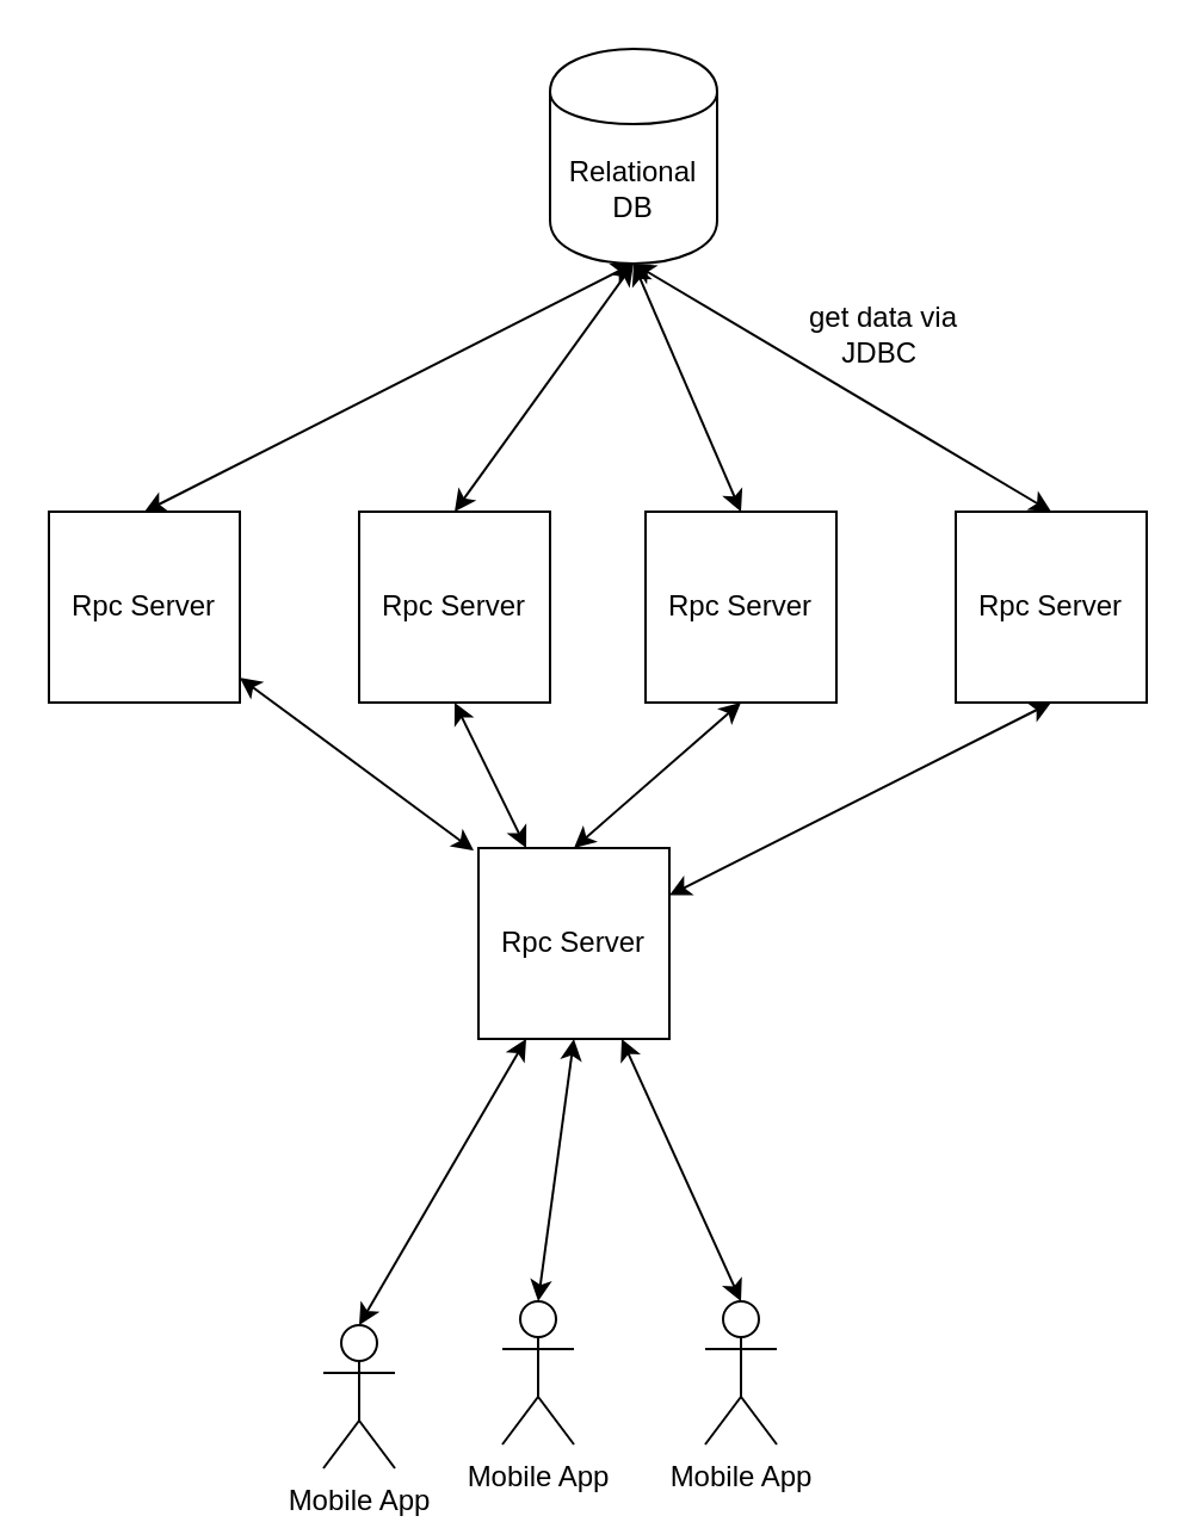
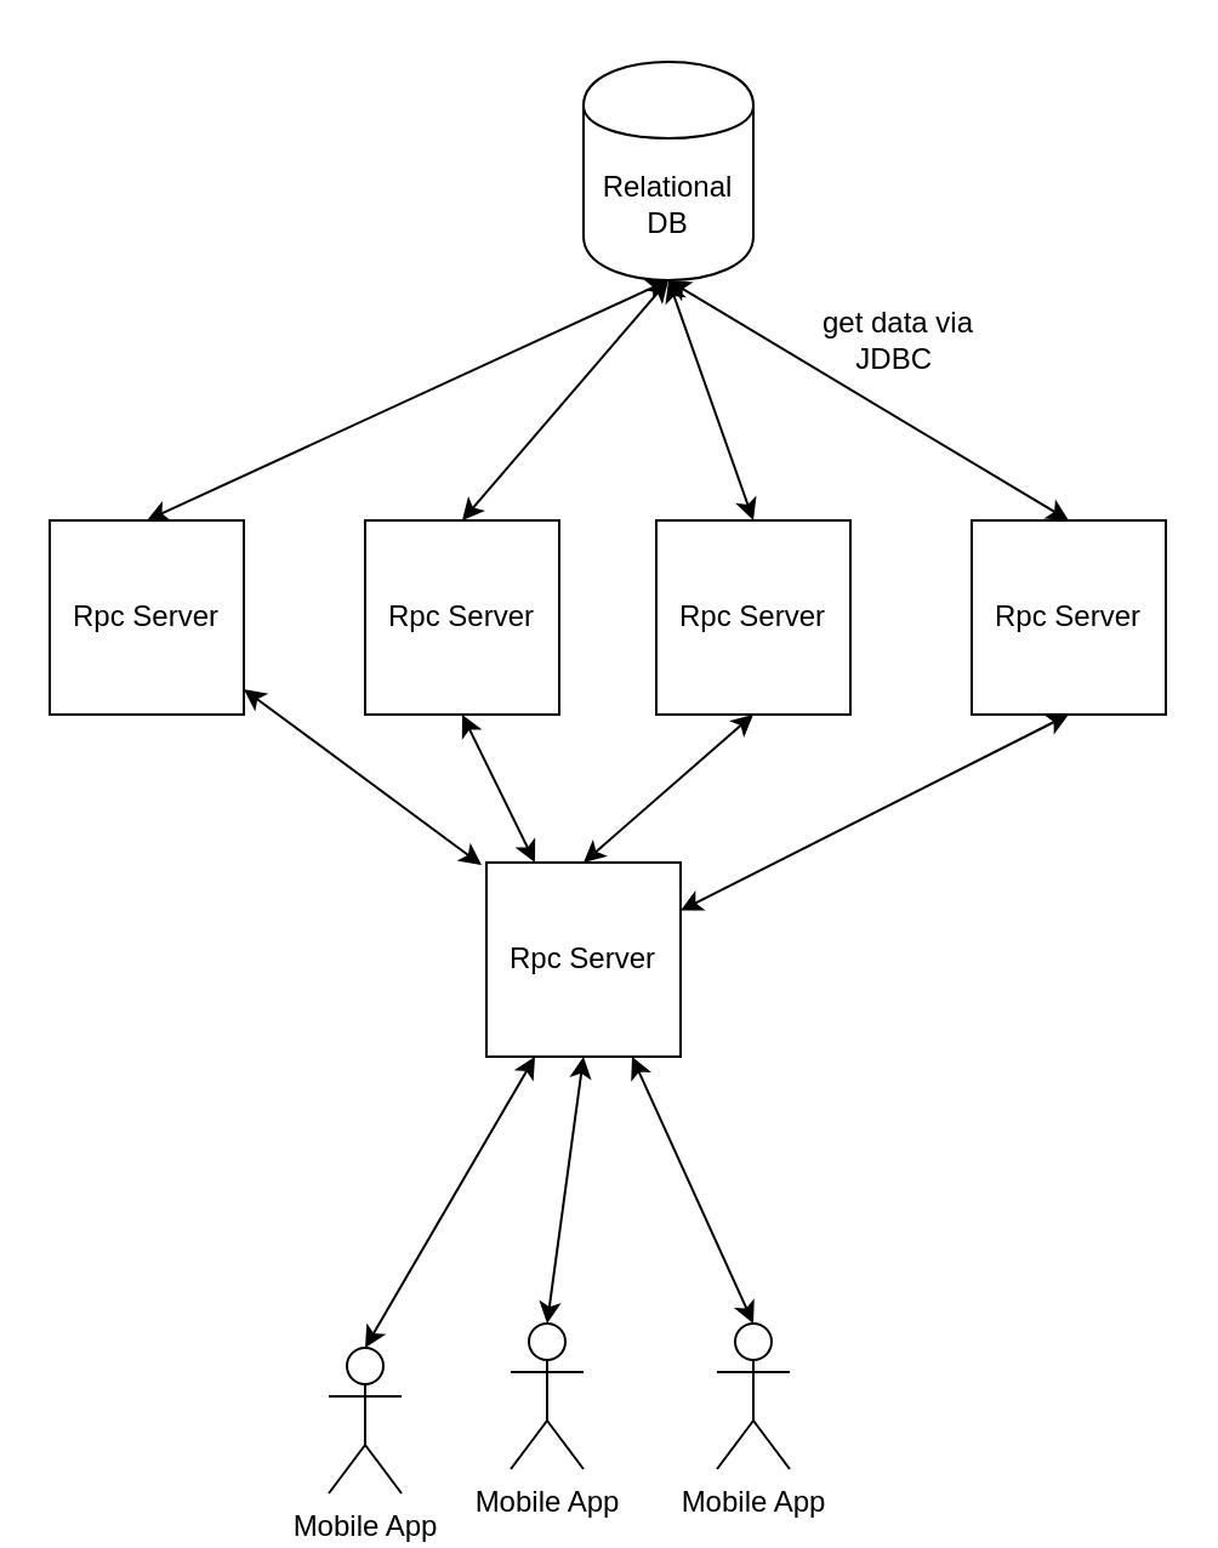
  <mxCell id="0" />
  <mxCell id="1" parent="0" />
  <mxCell id="2" value="Rpc Server" style="whiteSpace=wrap;html=1;aspect=fixed;" vertex="1" parent="1"><mxGeometry x="150" y="214" width="80" height="80" as="geometry" /></mxCell>
  <mxCell id="3" value="Rpc Server" style="whiteSpace=wrap;html=1;aspect=fixed;" vertex="1" parent="1"><mxGeometry x="20" y="214" width="80" height="80" as="geometry" /></mxCell>
  <mxCell id="4" value="Rpc Server" style="whiteSpace=wrap;html=1;aspect=fixed;" vertex="1" parent="1"><mxGeometry x="270" y="214" width="80" height="80" as="geometry" /></mxCell>
  <mxCell id="5" value="Rpc Server" style="whiteSpace=wrap;html=1;aspect=fixed;" vertex="1" parent="1"><mxGeometry x="400" y="214" width="80" height="80" as="geometry" /></mxCell>
  <mxCell id="6" value="" style="endArrow=classic;startArrow=classic;html=1;exitX=-0.025;exitY=0.013;exitDx=0;exitDy=0;exitPerimeter=0;" edge="1" parent="1" source="22" target="3"><mxGeometry width="50" height="50" relative="1" as="geometry"><mxPoint x="200" y="450" as="sourcePoint" /><mxPoint x="110" y="330" as="targetPoint" /></mxGeometry></mxCell>
  <mxCell id="7" value="" style="endArrow=classic;startArrow=classic;html=1;entryX=0.5;entryY=1;entryDx=0;entryDy=0;exitX=0.25;exitY=0;exitDx=0;exitDy=0;" edge="1" parent="1" source="22" target="2"><mxGeometry width="50" height="50" relative="1" as="geometry"><mxPoint x="218" y="418" as="sourcePoint" /><mxPoint x="120" y="370" as="targetPoint" /></mxGeometry></mxCell>
  <mxCell id="8" value="" style="endArrow=classic;startArrow=classic;html=1;entryX=0.5;entryY=1;entryDx=0;entryDy=0;exitX=0.5;exitY=0;exitDx=0;exitDy=0;" edge="1" parent="1" source="22" target="4"><mxGeometry width="50" height="50" relative="1" as="geometry"><mxPoint x="260" y="405" as="sourcePoint" /><mxPoint x="130" y="380" as="targetPoint" /></mxGeometry></mxCell>
  <mxCell id="9" value="" style="endArrow=classic;startArrow=classic;html=1;entryX=0.5;entryY=1;entryDx=0;entryDy=0;" edge="1" parent="1" source="22" target="5"><mxGeometry width="50" height="50" relative="1" as="geometry"><mxPoint x="302" y="418" as="sourcePoint" /><mxPoint x="140" y="390" as="targetPoint" /></mxGeometry></mxCell>
- <mxCell id="10" value="Relational&lt;br&gt;DB&lt;br&gt;" style="shape=cylinder;whiteSpace=wrap;html=1;boundedLbl=1;backgroundOutline=1;" vertex="1" parent="1"><mxGeometry x="230" y="20" width="70" height="90" as="geometry" /></mxCell>
+ <mxCell id="10" value="Relational&lt;br&gt;DB&lt;br&gt;" style="shape=cylinder;whiteSpace=wrap;html=1;boundedLbl=1;backgroundOutline=1;" vertex="1" parent="1"><mxGeometry x="240" y="25" width="70" height="90" as="geometry" /></mxCell>
  <mxCell id="11" value="" style="endArrow=classic;startArrow=classic;html=1;exitX=0.5;exitY=0;exitDx=0;exitDy=0;entryX=0.5;entryY=1;entryDx=0;entryDy=0;" edge="1" parent="1" source="3" target="10"><mxGeometry width="50" height="50" relative="1" as="geometry"><mxPoint x="70" y="180" as="sourcePoint" /><mxPoint x="120" y="130" as="targetPoint" /></mxGeometry></mxCell>
  <mxCell id="12" value="" style="endArrow=classic;startArrow=classic;html=1;exitX=0.5;exitY=0;exitDx=0;exitDy=0;entryX=0.5;entryY=1;entryDx=0;entryDy=0;" edge="1" parent="1" source="2" target="10"><mxGeometry width="50" height="50" relative="1" as="geometry"><mxPoint x="283" y="187" as="sourcePoint" /><mxPoint x="333" y="137" as="targetPoint" /></mxGeometry></mxCell>
  <mxCell id="13" value="" style="endArrow=classic;startArrow=classic;html=1;exitX=0.5;exitY=0;exitDx=0;exitDy=0;entryX=0.5;entryY=1;entryDx=0;entryDy=0;" edge="1" parent="1" source="4" target="10"><mxGeometry width="50" height="50" relative="1" as="geometry"><mxPoint x="283" y="187" as="sourcePoint" /><mxPoint x="333" y="137" as="targetPoint" /></mxGeometry></mxCell>
  <mxCell id="14" value="" style="endArrow=classic;startArrow=classic;html=1;exitX=0.5;exitY=0;exitDx=0;exitDy=0;entryX=0.5;entryY=1;entryDx=0;entryDy=0;" edge="1" parent="1" source="5" target="10"><mxGeometry width="50" height="50" relative="1" as="geometry"><mxPoint x="415" y="200" as="sourcePoint" /><mxPoint x="465" y="150" as="targetPoint" /></mxGeometry></mxCell>
  <mxCell id="15" value="get data via JDBC&amp;nbsp;" style="text;html=1;strokeColor=none;fillColor=none;align=center;verticalAlign=middle;whiteSpace=wrap;rounded=0;" vertex="1" parent="1"><mxGeometry x="330" y="110" width="80" height="60" as="geometry" /></mxCell>
  <mxCell id="16" value="Mobile App" style="shape=umlActor;verticalLabelPosition=bottom;labelBackgroundColor=#ffffff;verticalAlign=top;html=1;outlineConnect=0;" vertex="1" parent="1"><mxGeometry x="135" y="555" width="30" height="60" as="geometry" /></mxCell>
  <mxCell id="17" value="Mobile App" style="shape=umlActor;verticalLabelPosition=bottom;labelBackgroundColor=#ffffff;verticalAlign=top;html=1;outlineConnect=0;" vertex="1" parent="1"><mxGeometry x="210" y="545" width="30" height="60" as="geometry" /></mxCell>
  <mxCell id="18" value="Mobile App" style="shape=umlActor;verticalLabelPosition=bottom;labelBackgroundColor=#ffffff;verticalAlign=top;html=1;outlineConnect=0;" vertex="1" parent="1"><mxGeometry x="295" y="545" width="30" height="60" as="geometry" /></mxCell>
  <mxCell id="19" value="" style="endArrow=classic;startArrow=classic;html=1;exitX=0.5;exitY=0;exitDx=0;exitDy=0;exitPerimeter=0;entryX=0.25;entryY=1;entryDx=0;entryDy=0;" edge="1" parent="1" source="16" target="22"><mxGeometry width="50" height="50" relative="1" as="geometry"><mxPoint x="80" y="610" as="sourcePoint" /><mxPoint x="76" y="532" as="targetPoint" /></mxGeometry></mxCell>
  <mxCell id="20" value="" style="endArrow=classic;startArrow=classic;html=1;exitX=0.5;exitY=0;exitDx=0;exitDy=0;exitPerimeter=0;entryX=0.5;entryY=1;entryDx=0;entryDy=0;" edge="1" parent="1" source="17" target="22"><mxGeometry width="50" height="50" relative="1" as="geometry"><mxPoint x="90" y="620" as="sourcePoint" /><mxPoint x="126" y="546" as="targetPoint" /></mxGeometry></mxCell>
  <mxCell id="21" value="" style="endArrow=classic;startArrow=classic;html=1;exitX=0.5;exitY=0;exitDx=0;exitDy=0;exitPerimeter=0;entryX=0.75;entryY=1;entryDx=0;entryDy=0;" edge="1" parent="1" source="18" target="22"><mxGeometry width="50" height="50" relative="1" as="geometry"><mxPoint x="100" y="630" as="sourcePoint" /><mxPoint x="156" y="534" as="targetPoint" /></mxGeometry></mxCell>
  <mxCell id="22" value="Rpc Server" style="whiteSpace=wrap;html=1;aspect=fixed;" vertex="1" parent="1"><mxGeometry x="200" y="355" width="80" height="80" as="geometry" /></mxCell>
